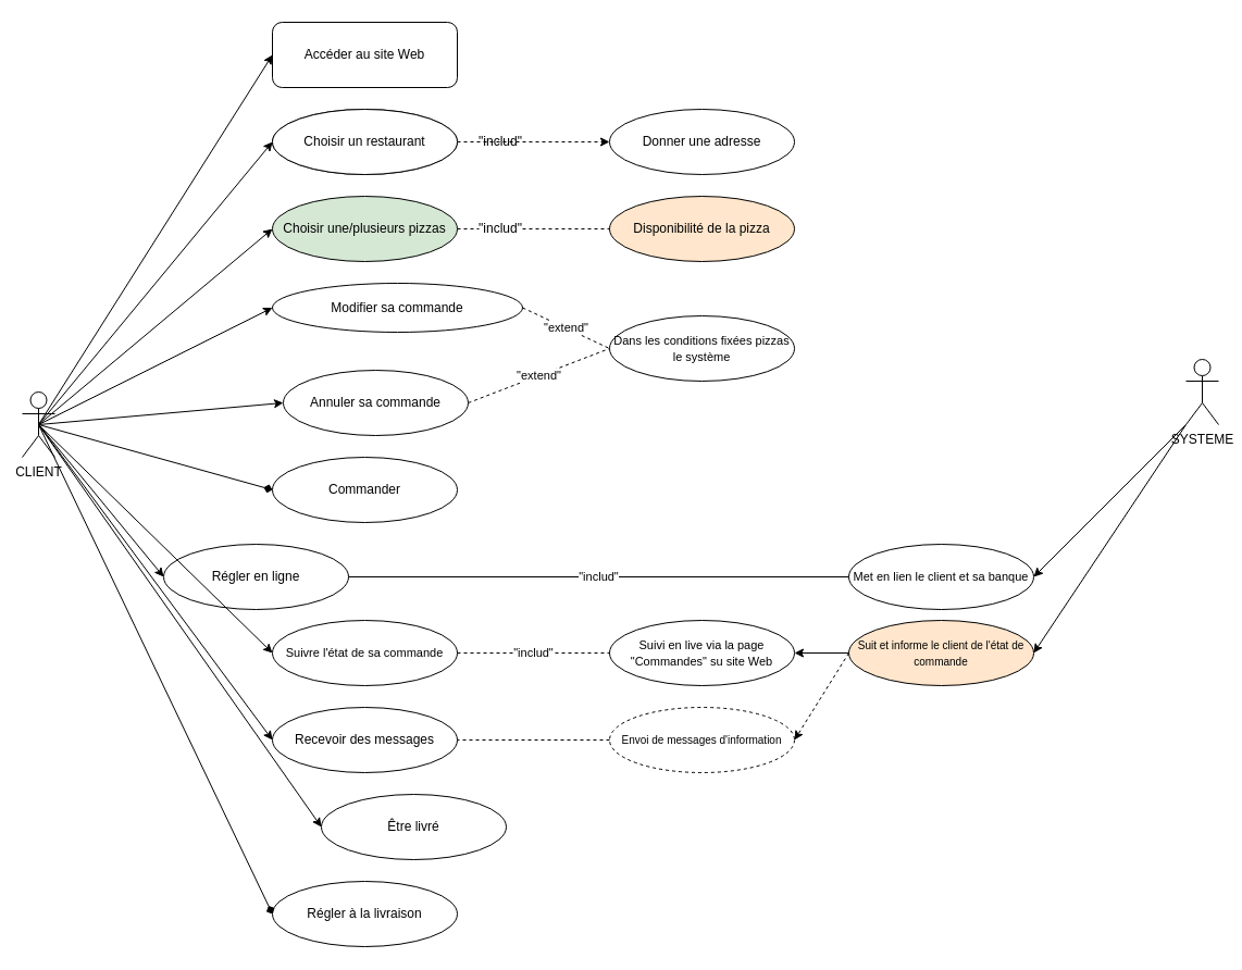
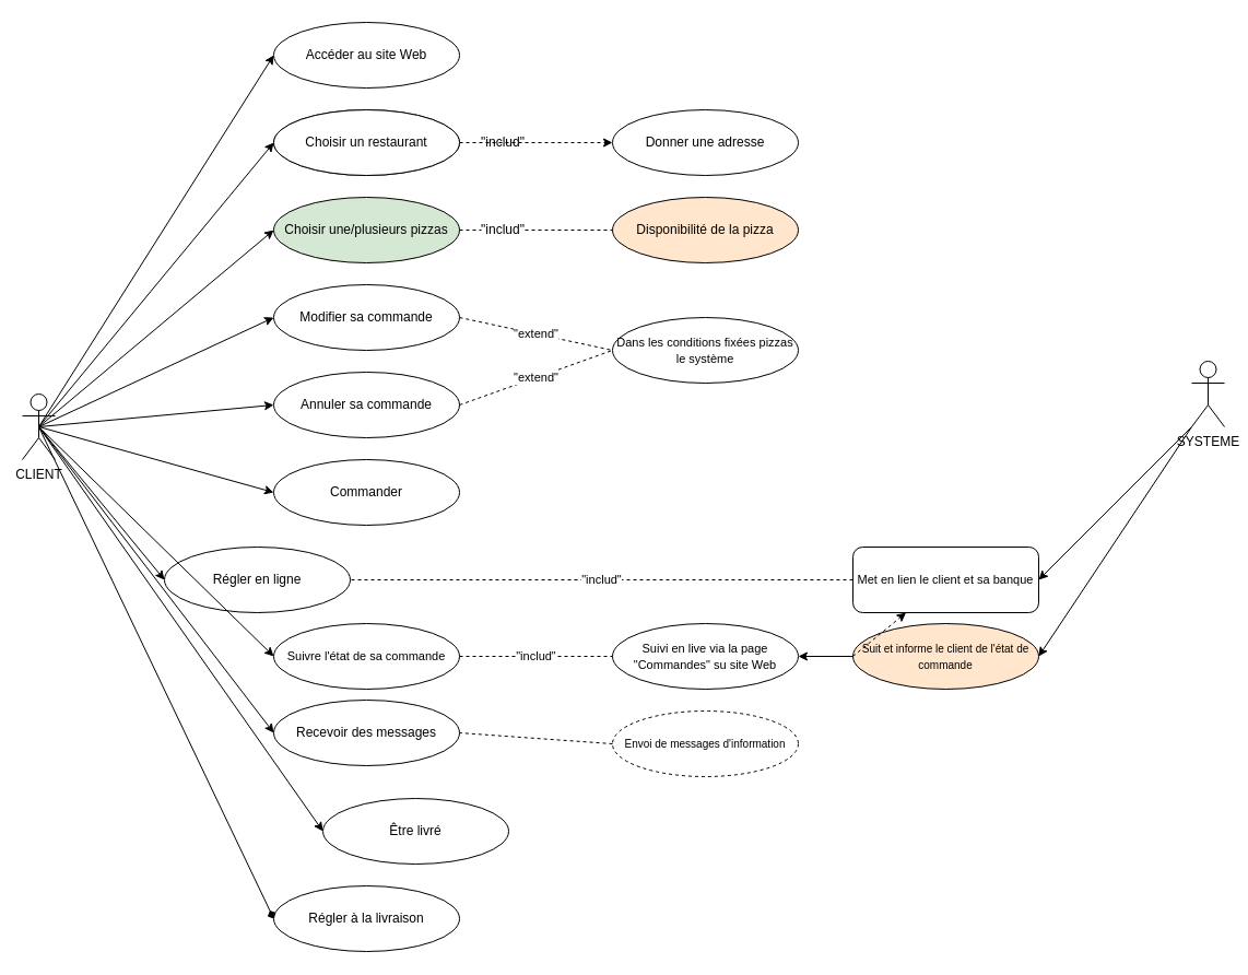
  <mxCell id="0" />
  <mxCell id="1" parent="0" />
  <mxCell id="2" value="SYSTEME" style="shape=umlActor;verticalLabelPosition=bottom;labelBackgroundColor=#ffffff;verticalAlign=top;html=1;outlineConnect=0;" vertex="1" parent="1"><mxGeometry x="1090" y="330" width="30" height="60" as="geometry" /></mxCell>
  <mxCell id="3" value="CLIENT" style="shape=umlActor;verticalLabelPosition=bottom;labelBackgroundColor=#ffffff;verticalAlign=top;html=1;outlineConnect=0;" vertex="1" parent="1"><mxGeometry x="20" y="360" width="30" height="60" as="geometry" /></mxCell>
- <mxCell id="4" value="Accéder au site Web" style="whiteSpace=wrap;html=1;rounded=1;" vertex="1" parent="1"><mxGeometry x="250" y="20" width="170" height="60" as="geometry" /></mxCell>
+ <mxCell id="4" value="Accéder au site Web" style="ellipse;whiteSpace=wrap;html=1;" vertex="1" parent="1"><mxGeometry x="250" y="20" width="170" height="60" as="geometry" /></mxCell>
  <mxCell id="5" value="Choisir un restaurant" style="ellipse;whiteSpace=wrap;html=1;" vertex="1" parent="1"><mxGeometry x="250" y="100" width="170" height="60" as="geometry" /></mxCell>
  <mxCell id="6" value="Choisir une/plusieurs pizzas" style="ellipse;whiteSpace=wrap;html=1;fillColor=#d5e8d4;" vertex="1" parent="1"><mxGeometry x="250" y="180" width="170" height="60" as="geometry" /></mxCell>
- <mxCell id="7" value="Modifier sa commande" style="ellipse;whiteSpace=wrap;html=1;" vertex="1" parent="1"><mxGeometry x="250" y="260" width="230" height="45" as="geometry" /></mxCell>
- <mxCell id="8" value="Annuler sa commande" style="ellipse;whiteSpace=wrap;html=1;" vertex="1" parent="1"><mxGeometry x="260" y="340" width="170" height="60" as="geometry" /></mxCell>
+ <mxCell id="7" value="Modifier sa commande" style="ellipse;whiteSpace=wrap;html=1;" vertex="1" parent="1"><mxGeometry x="250" y="260" width="170" height="60" as="geometry" /></mxCell>
+ <mxCell id="8" value="Annuler sa commande" style="ellipse;whiteSpace=wrap;html=1;" vertex="1" parent="1"><mxGeometry x="250" y="340" width="170" height="60" as="geometry" /></mxCell>
  <mxCell id="9" value="Commander" style="ellipse;whiteSpace=wrap;html=1;" vertex="1" parent="1"><mxGeometry x="250" y="420" width="170" height="60" as="geometry" /></mxCell>
  <mxCell id="10" value="Régler en ligne" style="ellipse;whiteSpace=wrap;html=1;" vertex="1" parent="1"><mxGeometry x="150" y="500" width="170" height="60" as="geometry" /></mxCell>
  <mxCell id="11" value="&lt;font style=&quot;font-size: 11px&quot;&gt;Suivre l'état de sa commande&lt;/font&gt;" style="ellipse;whiteSpace=wrap;html=1;" vertex="1" parent="1"><mxGeometry x="250" y="570" width="170" height="60" as="geometry" /></mxCell>
- <mxCell id="12" value="Recevoir des messages" style="ellipse;whiteSpace=wrap;html=1;" vertex="1" parent="1"><mxGeometry x="250" y="650" width="170" height="60" as="geometry" /></mxCell>
+ <mxCell id="12" value="Recevoir des messages" style="ellipse;whiteSpace=wrap;html=1;" vertex="1" parent="1"><mxGeometry x="250" y="640" width="170" height="60" as="geometry" /></mxCell>
  <mxCell id="13" value="Être livré" style="ellipse;whiteSpace=wrap;html=1;" vertex="1" parent="1"><mxGeometry x="295" y="730" width="170" height="60" as="geometry" /></mxCell>
  <mxCell id="14" value="Régler à la livraison" style="ellipse;whiteSpace=wrap;html=1;" vertex="1" parent="1"><mxGeometry x="250" y="810" width="170" height="60" as="geometry" /></mxCell>
  <mxCell id="15" value="" style="endArrow=classic;html=1;exitX=0.5;exitY=0.5;exitDx=0;exitDy=0;exitPerimeter=0;entryX=0;entryY=0.5;entryDx=0;entryDy=0;" edge="1" parent="1" source="3" target="5"><mxGeometry width="50" height="50" relative="1" as="geometry"><mxPoint x="120" y="350" as="sourcePoint" /><mxPoint x="170" y="300" as="targetPoint" /></mxGeometry></mxCell>
  <mxCell id="16" value="" style="endArrow=classic;html=1;exitX=0.5;exitY=0.5;exitDx=0;exitDy=0;exitPerimeter=0;entryX=0;entryY=0.5;entryDx=0;entryDy=0;" edge="1" parent="1" source="3" target="4"><mxGeometry width="50" height="50" relative="1" as="geometry"><mxPoint x="80" y="200" as="sourcePoint" /><mxPoint x="130" y="150" as="targetPoint" /></mxGeometry></mxCell>
  <mxCell id="17" value="" style="endArrow=classic;html=1;exitX=0.5;exitY=0.5;exitDx=0;exitDy=0;exitPerimeter=0;entryX=0;entryY=0.5;entryDx=0;entryDy=0;" edge="1" parent="1" source="3" target="6"><mxGeometry width="50" height="50" relative="1" as="geometry"><mxPoint x="370" y="340" as="sourcePoint" /><mxPoint x="420" y="290" as="targetPoint" /></mxGeometry></mxCell>
  <mxCell id="18" value="" style="endArrow=classic;html=1;exitX=0.5;exitY=0.5;exitDx=0;exitDy=0;exitPerimeter=0;entryX=0;entryY=0.5;entryDx=0;entryDy=0;" edge="1" parent="1" source="3" target="7"><mxGeometry width="50" height="50" relative="1" as="geometry"><mxPoint x="90" y="380" as="sourcePoint" /><mxPoint x="140" y="330" as="targetPoint" /></mxGeometry></mxCell>
  <mxCell id="19" value="" style="endArrow=classic;html=1;exitX=0.5;exitY=0.5;exitDx=0;exitDy=0;exitPerimeter=0;entryX=0;entryY=0.5;entryDx=0;entryDy=0;" edge="1" parent="1" source="3" target="8"><mxGeometry width="50" height="50" relative="1" as="geometry"><mxPoint x="370" y="360" as="sourcePoint" /><mxPoint x="420" y="310" as="targetPoint" /></mxGeometry></mxCell>
- <mxCell id="20" value="" style="endArrow=diamond;html=1;entryX=0;entryY=0.5;entryDx=0;entryDy=0;exitX=0.5;exitY=0.5;exitDx=0;exitDy=0;exitPerimeter=0;" edge="1" parent="1" source="3" target="9"><mxGeometry width="50" height="50" relative="1" as="geometry"><mxPoint x="370" y="520" as="sourcePoint" /><mxPoint x="420" y="470" as="targetPoint" /></mxGeometry></mxCell>
+ <mxCell id="20" value="" style="endArrow=classic;html=1;entryX=0;entryY=0.5;entryDx=0;entryDy=0;exitX=0.5;exitY=0.5;exitDx=0;exitDy=0;exitPerimeter=0;" edge="1" parent="1" source="3" target="9"><mxGeometry width="50" height="50" relative="1" as="geometry"><mxPoint x="370" y="520" as="sourcePoint" /><mxPoint x="420" y="470" as="targetPoint" /></mxGeometry></mxCell>
  <mxCell id="21" value="" style="endArrow=classic;html=1;entryX=0;entryY=0.5;entryDx=0;entryDy=0;exitX=0.5;exitY=0.5;exitDx=0;exitDy=0;exitPerimeter=0;" edge="1" parent="1" source="3" target="10"><mxGeometry width="50" height="50" relative="1" as="geometry"><mxPoint x="370" y="560" as="sourcePoint" /><mxPoint x="420" y="510" as="targetPoint" /></mxGeometry></mxCell>
  <mxCell id="22" value="" style="endArrow=classic;html=1;entryX=0;entryY=0.5;entryDx=0;entryDy=0;exitX=0.5;exitY=0.5;exitDx=0;exitDy=0;exitPerimeter=0;" edge="1" parent="1" source="3" target="11"><mxGeometry width="50" height="50" relative="1" as="geometry"><mxPoint x="370" y="560" as="sourcePoint" /><mxPoint x="420" y="510" as="targetPoint" /></mxGeometry></mxCell>
  <mxCell id="23" value="" style="endArrow=classic;html=1;entryX=0;entryY=0.5;entryDx=0;entryDy=0;exitX=0.5;exitY=0.5;exitDx=0;exitDy=0;exitPerimeter=0;" edge="1" parent="1" source="3" target="12"><mxGeometry width="50" height="50" relative="1" as="geometry"><mxPoint x="370" y="560" as="sourcePoint" /><mxPoint x="420" y="510" as="targetPoint" /></mxGeometry></mxCell>
  <mxCell id="24" value="" style="endArrow=classic;html=1;entryX=0;entryY=0.5;entryDx=0;entryDy=0;exitX=0.5;exitY=0.5;exitDx=0;exitDy=0;exitPerimeter=0;" edge="1" parent="1" source="3" target="13"><mxGeometry width="50" height="50" relative="1" as="geometry"><mxPoint x="370" y="580" as="sourcePoint" /><mxPoint x="420" y="530" as="targetPoint" /></mxGeometry></mxCell>
  <mxCell id="25" value="" style="endArrow=diamond;html=1;entryX=0;entryY=0.5;entryDx=0;entryDy=0;exitX=0.5;exitY=0.5;exitDx=0;exitDy=0;exitPerimeter=0;" edge="1" parent="1" source="3" target="14"><mxGeometry width="50" height="50" relative="1" as="geometry"><mxPoint x="370" y="770" as="sourcePoint" /><mxPoint x="420" y="720" as="targetPoint" /></mxGeometry></mxCell>
  <mxCell id="26" value="Donner une adresse" style="ellipse;whiteSpace=wrap;html=1;" vertex="1" parent="1"><mxGeometry x="560" y="100" width="170" height="60" as="geometry" /></mxCell>
  <mxCell id="27" value="" style="edgeStyle=orthogonalEdgeStyle;rounded=0;orthogonalLoop=1;jettySize=auto;html=1;dashed=1;startArrow=none;startFill=0;endArrow=classic;endFill=1;" edge="1" parent="1" source="28" target="26"><mxGeometry relative="1" as="geometry" /></mxCell>
  <mxCell id="28" value="Choisir un restaurant" style="ellipse;whiteSpace=wrap;html=1;" vertex="1" parent="1"><mxGeometry x="250" y="100" width="170" height="60" as="geometry" /></mxCell>
  <mxCell id="29" value="Disponibilité de la pizza" style="ellipse;whiteSpace=wrap;html=1;fillColor=#ffe6cc;" vertex="1" parent="1"><mxGeometry x="560" y="180" width="170" height="60" as="geometry" /></mxCell>
  <mxCell id="30" value="" style="endArrow=none;html=1;dashed=1;entryX=0;entryY=0.5;entryDx=0;entryDy=0;exitX=1;exitY=0.5;exitDx=0;exitDy=0;" edge="1" parent="1" source="34" target="29"><mxGeometry width="50" height="50" relative="1" as="geometry"><mxPoint x="370" y="190" as="sourcePoint" /><mxPoint x="420" y="140" as="targetPoint" /></mxGeometry></mxCell>
  <mxCell id="31" value="&quot;includ&quot;" style="text;html=1;strokeColor=none;fillColor=none;align=center;verticalAlign=middle;whiteSpace=wrap;rounded=0;" vertex="1" parent="1"><mxGeometry x="440" y="120" width="40" height="20" as="geometry" /></mxCell>
  <mxCell id="32" value="&quot;extend&quot;" style="endArrow=none;html=1;dashed=1;entryX=0;entryY=0.5;entryDx=0;entryDy=0;exitX=1;exitY=0.5;exitDx=0;exitDy=0;" edge="1" parent="1" source="7" target="33"><mxGeometry width="50" height="50" relative="1" as="geometry"><mxPoint x="370" y="320" as="sourcePoint" /><mxPoint x="420" y="270" as="targetPoint" /></mxGeometry></mxCell>
  <mxCell id="33" value="&lt;font style=&quot;font-size: 11px&quot;&gt;Dans les conditions fixées pizzas le système&lt;/font&gt;" style="ellipse;whiteSpace=wrap;html=1;" vertex="1" parent="1"><mxGeometry x="560" y="290" width="170" height="60" as="geometry" /></mxCell>
  <mxCell id="34" value="&quot;includ&quot;" style="text;html=1;strokeColor=none;fillColor=none;align=center;verticalAlign=middle;whiteSpace=wrap;rounded=0;" vertex="1" parent="1"><mxGeometry x="440" y="200" width="40" height="20" as="geometry" /></mxCell>
  <mxCell id="35" value="" style="endArrow=none;html=1;dashed=1;entryX=0;entryY=0.5;entryDx=0;entryDy=0;exitX=1;exitY=0.5;exitDx=0;exitDy=0;" edge="1" parent="1" source="6" target="34"><mxGeometry width="50" height="50" relative="1" as="geometry"><mxPoint x="420" y="210" as="sourcePoint" /><mxPoint x="500" y="210" as="targetPoint" /></mxGeometry></mxCell>
  <mxCell id="36" value="&quot;extend&quot;" style="endArrow=none;html=1;dashed=1;entryX=0;entryY=0.5;entryDx=0;entryDy=0;exitX=1;exitY=0.5;exitDx=0;exitDy=0;" edge="1" parent="1" source="8" target="33"><mxGeometry width="50" height="50" relative="1" as="geometry"><mxPoint x="430" y="300" as="sourcePoint" /><mxPoint x="510" y="340" as="targetPoint" /></mxGeometry></mxCell>
- <mxCell id="37" value="&lt;font style=&quot;font-size: 11px&quot;&gt;Met en lien le client et sa banque&lt;/font&gt;" style="ellipse;whiteSpace=wrap;html=1;" vertex="1" parent="1"><mxGeometry x="780" y="500" width="170" height="60" as="geometry" /></mxCell>
+ <mxCell id="37" value="&lt;font style=&quot;font-size: 11px&quot;&gt;Met en lien le client et sa banque&lt;/font&gt;" style="whiteSpace=wrap;html=1;rounded=1;" vertex="1" parent="1"><mxGeometry x="780" y="500" width="170" height="60" as="geometry" /></mxCell>
  <mxCell id="38" value="" style="endArrow=classic;html=1;entryX=1;entryY=0.5;entryDx=0;entryDy=0;exitX=0;exitY=1;exitDx=0;exitDy=0;exitPerimeter=0;" edge="1" parent="1" source="2" target="37"><mxGeometry width="50" height="50" relative="1" as="geometry"><mxPoint x="820" y="420" as="sourcePoint" /><mxPoint x="870" y="370" as="targetPoint" /></mxGeometry></mxCell>
- <mxCell id="39" value="&quot;includ&quot;" style="endArrow=none;html=1;dashed=0;entryX=1;entryY=0.5;entryDx=0;entryDy=0;exitX=0;exitY=0.5;exitDx=0;exitDy=0;" edge="1" parent="1" source="37" target="10"><mxGeometry width="50" height="50" relative="1" as="geometry"><mxPoint x="570" y="450" as="sourcePoint" /><mxPoint x="680" y="370" as="targetPoint" /></mxGeometry></mxCell>
+ <mxCell id="39" value="&quot;includ&quot;" style="endArrow=none;html=1;dashed=1;entryX=1;entryY=0.5;entryDx=0;entryDy=0;exitX=0;exitY=0.5;exitDx=0;exitDy=0;" edge="1" parent="1" source="37" target="10"><mxGeometry width="50" height="50" relative="1" as="geometry"><mxPoint x="570" y="450" as="sourcePoint" /><mxPoint x="680" y="370" as="targetPoint" /></mxGeometry></mxCell>
  <mxCell id="40" value="&lt;font style=&quot;font-size: 10px&quot;&gt;Suit et informe le client de l'état de commande&lt;/font&gt;" style="ellipse;whiteSpace=wrap;html=1;fillColor=#ffe6cc;" vertex="1" parent="1"><mxGeometry x="780" y="570" width="170" height="60" as="geometry" /></mxCell>
  <mxCell id="41" value="&lt;font style=&quot;font-size: 10px&quot;&gt;Envoi de messages d'information&lt;/font&gt;" style="ellipse;whiteSpace=wrap;html=1;dashed=1;" vertex="1" parent="1"><mxGeometry x="560" y="650" width="170" height="60" as="geometry" /></mxCell>
  <mxCell id="42" value="" style="endArrow=classic;html=1;entryX=1;entryY=0.5;entryDx=0;entryDy=0;exitX=0;exitY=1;exitDx=0;exitDy=0;exitPerimeter=0;" edge="1" parent="1" source="2" target="40"><mxGeometry width="50" height="50" relative="1" as="geometry"><mxPoint x="1070" y="360" as="sourcePoint" /><mxPoint x="680" y="500" as="targetPoint" /></mxGeometry></mxCell>
- <mxCell id="43" value="" style="endArrow=classic;html=1;dashed=1;entryX=1;entryY=0.5;entryDx=0;entryDy=0;exitX=0;exitY=0.5;exitDx=0;exitDy=0;" edge="1" parent="1" source="40" target="41"><mxGeometry width="50" height="50" relative="1" as="geometry"><mxPoint x="630" y="700" as="sourcePoint" /><mxPoint x="680" y="650" as="targetPoint" /></mxGeometry></mxCell>
+ <mxCell id="43" value="" style="endArrow=classic;html=1;dashed=1;exitX=0;exitY=0.5;exitDx=0;exitDy=0;" edge="1" parent="1" source="40" target="37"><mxGeometry width="50" height="50" relative="1" as="geometry"><mxPoint x="630" y="700" as="sourcePoint" /><mxPoint x="680" y="650" as="targetPoint" /></mxGeometry></mxCell>
  <mxCell id="44" value="&lt;font style=&quot;font-size: 11px&quot;&gt;Suivi en live via la page &quot;Commandes&quot; su site Web&lt;/font&gt;" style="ellipse;whiteSpace=wrap;html=1;" vertex="1" parent="1"><mxGeometry x="560" y="570" width="170" height="60" as="geometry" /></mxCell>
  <mxCell id="45" value="" style="endArrow=classic;html=1;entryX=1;entryY=0.5;entryDx=0;entryDy=0;exitX=0;exitY=0.5;exitDx=0;exitDy=0;" edge="1" parent="1" source="40" target="44"><mxGeometry width="50" height="50" relative="1" as="geometry"><mxPoint x="760" y="650" as="sourcePoint" /><mxPoint x="680" y="650" as="targetPoint" /></mxGeometry></mxCell>
  <mxCell id="46" value="&quot;includ&quot;" style="endArrow=none;html=1;entryX=0;entryY=0.5;entryDx=0;entryDy=0;exitX=1;exitY=0.5;exitDx=0;exitDy=0;dashed=1;" edge="1" parent="1" source="11" target="44"><mxGeometry width="50" height="50" relative="1" as="geometry"><mxPoint x="630" y="700" as="sourcePoint" /><mxPoint x="680" y="650" as="targetPoint" /></mxGeometry></mxCell>
  <mxCell id="47" value="" style="endArrow=none;html=1;dashed=1;entryX=1;entryY=0.5;entryDx=0;entryDy=0;exitX=0;exitY=0.5;exitDx=0;exitDy=0;" edge="1" parent="1" source="41" target="12"><mxGeometry width="50" height="50" relative="1" as="geometry"><mxPoint x="630" y="700" as="sourcePoint" /><mxPoint x="680" y="650" as="targetPoint" /></mxGeometry></mxCell>
